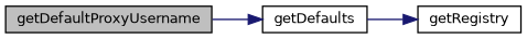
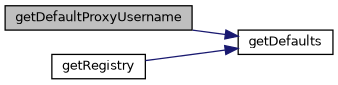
  digraph {
    rankdir=LR
    node [color=black fillcolor=white fontname=Helvetica fontsize=10 shape=record style=filled]
    edge [color=midnightblue fontname=Helvetica fontsize=10 labelfontname=Helvetica labelfontsize=10 style=solid]
    n1 [fillcolor=grey75 fontcolor=black height=0.2 label=getDefaultProxyUsername width=0.4]
    n2 [height=0.2 label=getDefaults width=0.4]
    n3 [height=0.2 label=getRegistry width=0.4]
    n1 -> n2
-   n2 -> n3
+   n3 -> n2
  }
